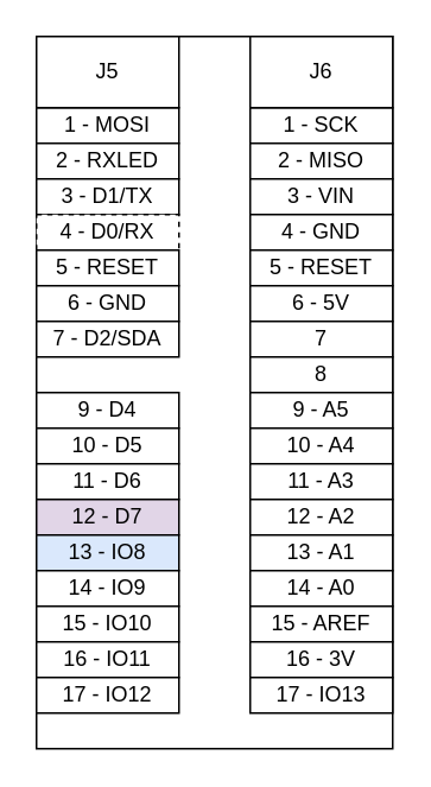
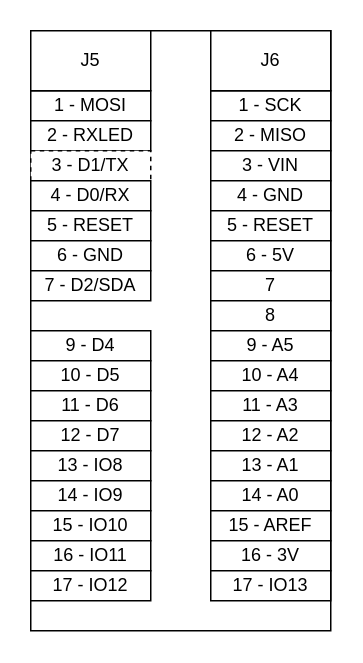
  <mxCell id="0" />
  <mxCell id="1" parent="0" />
  <mxCell id="2" value="" style="rounded=0;whiteSpace=wrap;html=1;" vertex="1" parent="1"><mxGeometry x="20" y="20" width="200" height="400" as="geometry" /></mxCell>
  <mxCell id="3" value="" style="group" vertex="1" connectable="0" parent="1"><mxGeometry x="140" y="20" width="80" height="380" as="geometry" /></mxCell>
  <mxCell id="4" value="1 - SCK" style="rounded=0;whiteSpace=wrap;html=1;" vertex="1" parent="3"><mxGeometry y="40" width="80" height="20" as="geometry" /></mxCell>
  <mxCell id="5" value="2 - MISO" style="rounded=0;whiteSpace=wrap;html=1;" vertex="1" parent="3"><mxGeometry y="60" width="80" height="20" as="geometry" /></mxCell>
  <mxCell id="6" value="3 - VIN" style="rounded=0;whiteSpace=wrap;html=1;" vertex="1" parent="3"><mxGeometry y="80" width="80" height="20" as="geometry" /></mxCell>
  <mxCell id="7" value="4 - GND" style="rounded=0;whiteSpace=wrap;html=1;" vertex="1" parent="3"><mxGeometry y="100" width="80" height="20" as="geometry" /></mxCell>
  <mxCell id="8" value="5 - RESET" style="rounded=0;whiteSpace=wrap;html=1;" vertex="1" parent="3"><mxGeometry y="120" width="80" height="20" as="geometry" /></mxCell>
  <mxCell id="9" value="6 - 5V" style="rounded=0;whiteSpace=wrap;html=1;" vertex="1" parent="3"><mxGeometry y="140" width="80" height="20" as="geometry" /></mxCell>
  <mxCell id="10" value="7" style="rounded=0;whiteSpace=wrap;html=1;" vertex="1" parent="3"><mxGeometry y="160" width="80" height="20" as="geometry" /></mxCell>
  <mxCell id="11" value="8" style="rounded=0;whiteSpace=wrap;html=1;" vertex="1" parent="3"><mxGeometry y="180" width="80" height="20" as="geometry" /></mxCell>
  <mxCell id="12" value="9 - A5" style="rounded=0;whiteSpace=wrap;html=1;" vertex="1" parent="3"><mxGeometry y="200" width="80" height="20" as="geometry" /></mxCell>
  <mxCell id="13" value="10 - A4" style="rounded=0;whiteSpace=wrap;html=1;" vertex="1" parent="3"><mxGeometry y="220" width="80" height="20" as="geometry" /></mxCell>
  <mxCell id="14" value="11 - A3" style="rounded=0;whiteSpace=wrap;html=1;" vertex="1" parent="3"><mxGeometry y="240" width="80" height="20" as="geometry" /></mxCell>
  <mxCell id="15" value="12 - A2" style="rounded=0;whiteSpace=wrap;html=1;" vertex="1" parent="3"><mxGeometry y="260" width="80" height="20" as="geometry" /></mxCell>
  <mxCell id="16" value="13 - A1" style="rounded=0;whiteSpace=wrap;html=1;" vertex="1" parent="3"><mxGeometry y="280" width="80" height="20" as="geometry" /></mxCell>
  <mxCell id="17" value="14 - A0" style="rounded=0;whiteSpace=wrap;html=1;" vertex="1" parent="3"><mxGeometry y="300" width="80" height="20" as="geometry" /></mxCell>
  <mxCell id="18" value="15 - AREF" style="rounded=0;whiteSpace=wrap;html=1;" vertex="1" parent="3"><mxGeometry y="320" width="80" height="20" as="geometry" /></mxCell>
  <mxCell id="19" value="16 - 3V" style="rounded=0;whiteSpace=wrap;html=1;" vertex="1" parent="3"><mxGeometry y="340" width="80" height="20" as="geometry" /></mxCell>
  <mxCell id="20" value="17 - IO13" style="rounded=0;whiteSpace=wrap;html=1;" vertex="1" parent="3"><mxGeometry y="360" width="80" height="20" as="geometry" /></mxCell>
  <mxCell id="21" value="J6" style="rounded=0;whiteSpace=wrap;html=1;align=center;" vertex="1" parent="3"><mxGeometry width="80" height="40" as="geometry" /></mxCell>
  <mxCell id="22" value="" style="group" vertex="1" connectable="0" parent="1"><mxGeometry x="20" y="20" width="80" height="380" as="geometry" /></mxCell>
  <mxCell id="23" value="1 - MOSI" style="rounded=0;whiteSpace=wrap;html=1;" vertex="1" parent="22"><mxGeometry y="40" width="80" height="20" as="geometry" /></mxCell>
  <mxCell id="24" value="2 - RXLED" style="rounded=0;whiteSpace=wrap;html=1;" vertex="1" parent="22"><mxGeometry y="60" width="80" height="20" as="geometry" /></mxCell>
- <mxCell id="25" value="3 - D1/TX&lt;br&gt;" style="rounded=0;whiteSpace=wrap;html=1;" vertex="1" parent="22"><mxGeometry y="80" width="80" height="20" as="geometry" /></mxCell>
+ <mxCell id="25" value="3 - D1/TX&lt;br&gt;" style="rounded=0;whiteSpace=wrap;html=1;dashed=1;" vertex="1" parent="22"><mxGeometry y="80" width="80" height="20" as="geometry" /></mxCell>
  <mxCell id="26" value="J5" style="rounded=0;whiteSpace=wrap;html=1;align=center;" vertex="1" parent="22"><mxGeometry width="80" height="40" as="geometry" /></mxCell>
- <mxCell id="27" value="4 - D0/RX&lt;br&gt;" style="rounded=0;whiteSpace=wrap;html=1;dashed=1;" vertex="1" parent="22"><mxGeometry y="100" width="80" height="20" as="geometry" /></mxCell>
+ <mxCell id="27" value="4 - D0/RX&lt;br&gt;" style="rounded=0;whiteSpace=wrap;html=1;" vertex="1" parent="22"><mxGeometry y="100" width="80" height="20" as="geometry" /></mxCell>
  <mxCell id="28" value="5 - RESET&lt;br&gt;" style="rounded=0;whiteSpace=wrap;html=1;" vertex="1" parent="22"><mxGeometry y="120" width="80" height="20" as="geometry" /></mxCell>
  <mxCell id="29" value="6 - GND&lt;br&gt;" style="rounded=0;whiteSpace=wrap;html=1;" vertex="1" parent="22"><mxGeometry y="140" width="80" height="20" as="geometry" /></mxCell>
  <mxCell id="30" value="7 - D2/SDA&lt;br&gt;" style="rounded=0;whiteSpace=wrap;html=1;" vertex="1" parent="22"><mxGeometry y="160" width="80" height="20" as="geometry" /></mxCell>
  <mxCell id="31" value="9 - D4&lt;br&gt;" style="rounded=0;whiteSpace=wrap;html=1;" vertex="1" parent="22"><mxGeometry y="200" width="80" height="20" as="geometry" /></mxCell>
  <mxCell id="32" value="10 - D5&lt;br&gt;" style="rounded=0;whiteSpace=wrap;html=1;" vertex="1" parent="22"><mxGeometry y="220" width="80" height="20" as="geometry" /></mxCell>
  <mxCell id="33" value="11 - D6&lt;br&gt;" style="rounded=0;whiteSpace=wrap;html=1;" vertex="1" parent="22"><mxGeometry y="240" width="80" height="20" as="geometry" /></mxCell>
- <mxCell id="34" value="12 - D7&lt;br&gt;" style="rounded=0;whiteSpace=wrap;html=1;fillColor=#e1d5e7;" vertex="1" parent="22"><mxGeometry y="260" width="80" height="20" as="geometry" /></mxCell>
- <mxCell id="35" value="13 - IO8&lt;br&gt;" style="rounded=0;whiteSpace=wrap;html=1;fillColor=#dae8fc;" vertex="1" parent="22"><mxGeometry y="280" width="80" height="20" as="geometry" /></mxCell>
+ <mxCell id="34" value="12 - D7&lt;br&gt;" style="rounded=0;whiteSpace=wrap;html=1;" vertex="1" parent="22"><mxGeometry y="260" width="80" height="20" as="geometry" /></mxCell>
+ <mxCell id="35" value="13 - IO8&lt;br&gt;" style="rounded=0;whiteSpace=wrap;html=1;" vertex="1" parent="22"><mxGeometry y="280" width="80" height="20" as="geometry" /></mxCell>
  <mxCell id="36" value="14 - IO9&lt;br&gt;" style="rounded=0;whiteSpace=wrap;html=1;" vertex="1" parent="22"><mxGeometry y="300" width="80" height="20" as="geometry" /></mxCell>
  <mxCell id="37" value="15 - IO10&lt;br&gt;" style="rounded=0;whiteSpace=wrap;html=1;" vertex="1" parent="22"><mxGeometry y="320" width="80" height="20" as="geometry" /></mxCell>
  <mxCell id="38" value="16 - IO11&lt;br&gt;" style="rounded=0;whiteSpace=wrap;html=1;" vertex="1" parent="22"><mxGeometry y="340" width="80" height="20" as="geometry" /></mxCell>
  <mxCell id="39" value="17 - IO12&lt;br&gt;" style="rounded=0;whiteSpace=wrap;html=1;" vertex="1" parent="22"><mxGeometry y="360" width="80" height="20" as="geometry" /></mxCell>
